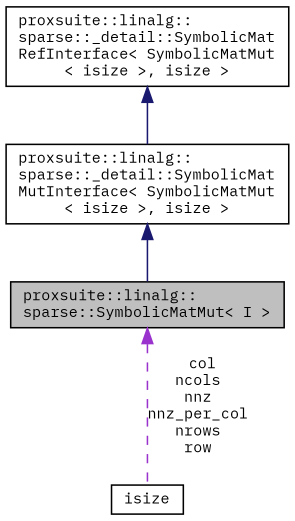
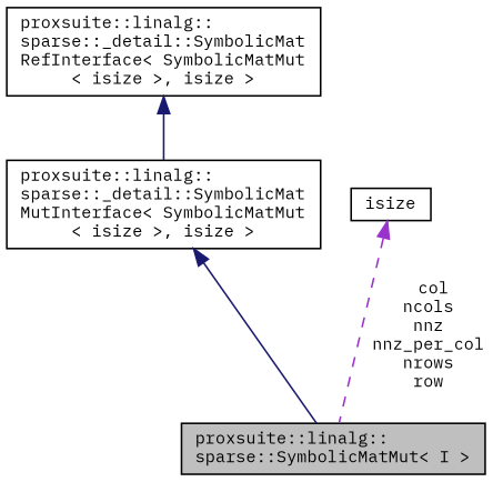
  digraph {
    rankdir=TB
    fontname="IBM Plex Mono"
    node [color=black fontname="IBM Plex Mono" fontsize=10 shape=record]
    edge [color=midnightblue dir=back fontname="IBM Plex Mono" fontsize=10 labelfontname=Helvetica labelfontsize=10 style=solid]
    n1 [fillcolor=grey75 fontcolor=black height=0.2 label="proxsuite::linalg::\lsparse::SymbolicMatMut\< I \>" style=filled width=0.4]
    n2 [height=0.2 label="proxsuite::linalg::\lsparse::_detail::SymbolicMat\lMutInterface\< SymbolicMatMut\l\< isize \>, isize \>" width=0.4]
    n3 [height=0.2 label="proxsuite::linalg::\lsparse::_detail::SymbolicMat\lRefInterface\< SymbolicMatMut\l\< isize \>, isize \>" width=0.4]
    n4 [height=0.2 label=isize width=0.4]
    n2 -> n1
    n3 -> n2
-   n1 -> n4 [color=darkorchid3 label=" col\nncols\nnnz\nnnz_per_col\nnrows\nrow" style=dashed]
+   n4 -> n1 [color=darkorchid3 label=" col\nncols\nnnz\nnnz_per_col\nnrows\nrow" style=dashed]
  }
